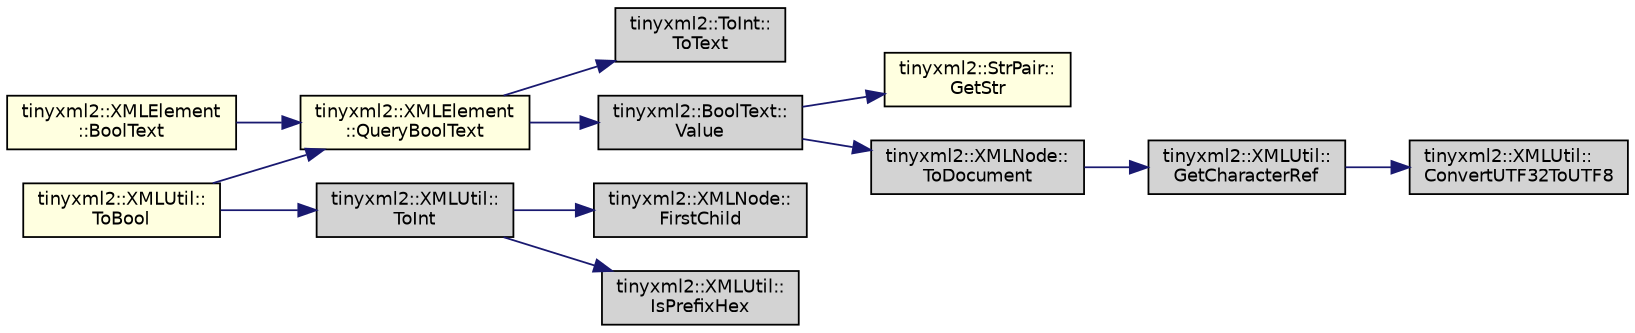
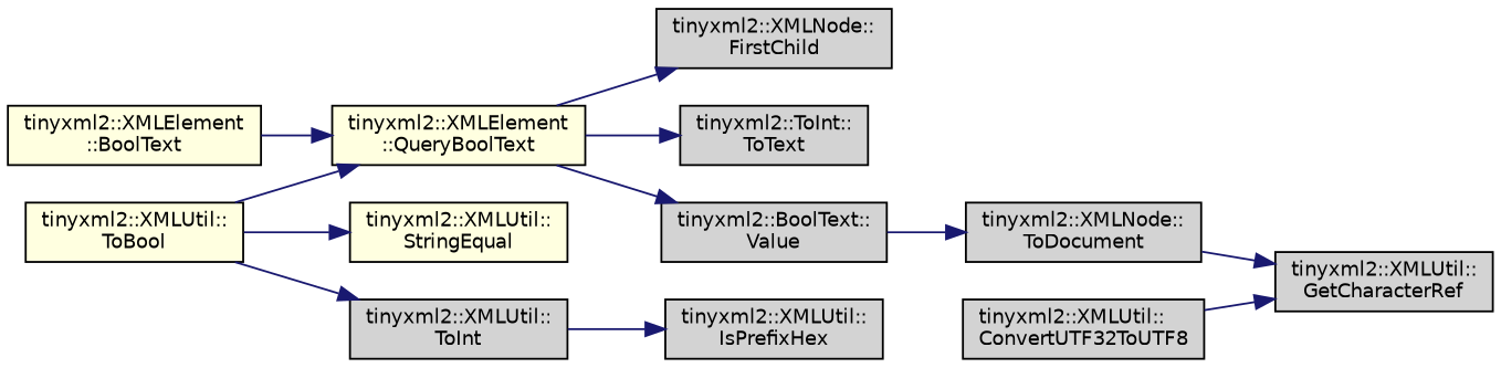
  digraph {
    rankdir=LR
    node [color=black fillcolor=lightgrey fontname=Helvetica fontsize=10 shape=record style=filled]
    edge [color=midnightblue fontname=Helvetica fontsize=10 labelfontname=Helvetica labelfontsize=10 style=solid]
    n1 [fillcolor=lightyellow fontcolor=black height=0.2 label="tinyxml2::XMLElement\l::BoolText" width=0.4]
    n2 [fillcolor=lightyellow height=0.2 label="tinyxml2::XMLElement\l::QueryBoolText" width=0.4]
    n3 [height=0.2 label="tinyxml2::XMLNode::\lFirstChild" width=0.4]
    n4 [height=0.2 label="tinyxml2::ToInt::\lToText" width=0.4]
    n5 [height=0.2 label="tinyxml2::BoolText::\lValue" width=0.4]
    n6 [fillcolor=lightyellow height=0.2 label="tinyxml2::XMLUtil::\lToBool" width=0.4]
+   n7 [fillcolor=lightyellow height=0.2 label="tinyxml2::XMLUtil::\lStringEqual" width=0.4]
    n8 [height=0.2 label="tinyxml2::XMLUtil::\lToInt" width=0.4]
-   n9 [fillcolor=lightyellow height=0.2 label="tinyxml2::StrPair::\lGetStr" width=0.4]
    n10 [height=0.2 label="tinyxml2::XMLNode::\lToDocument" width=0.4]
    n11 [height=0.2 label="tinyxml2::XMLUtil::\lIsPrefixHex" width=0.4]
    n12 [height=0.2 label="tinyxml2::XMLUtil::\lGetCharacterRef" width=0.4]
    n13 [height=0.2 label="tinyxml2::XMLUtil::\lConvertUTF32ToUTF8" width=0.4]
    n1 -> n2
-   n8 -> n3
+   n2 -> n3
    n2 -> n4
    n2 -> n5
-   n5 -> n9
    n5 -> n10
    n6 -> n2
+   n6 -> n7
    n6 -> n8
    n8 -> n11
    n10 -> n12
-   n12 -> n13
+   n13 -> n12
  }
